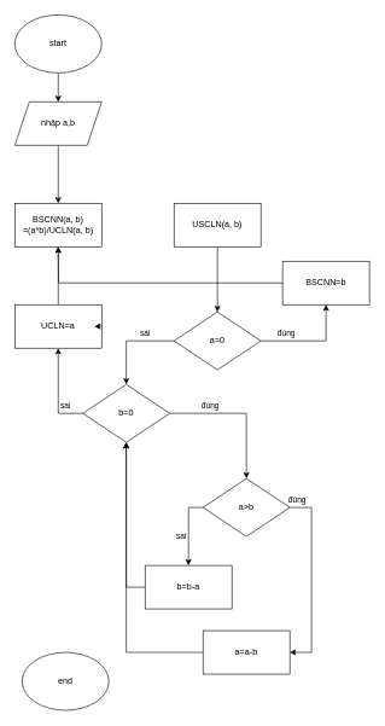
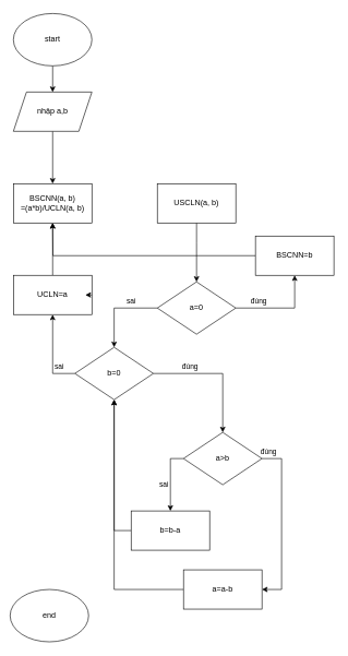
  <mxCell id="0" />
  <mxCell id="1" parent="0" />
  <mxCell id="2" value="" style="edgeStyle=orthogonalEdgeStyle;rounded=0;orthogonalLoop=1;jettySize=auto;html=1;" edge="1" parent="1" source="3" target="5"><mxGeometry relative="1" as="geometry" /></mxCell>
  <mxCell id="3" value="start" style="ellipse;whiteSpace=wrap;html=1;" vertex="1" parent="1"><mxGeometry x="20" y="20" width="120" height="80" as="geometry" /></mxCell>
  <mxCell id="4" value="" style="edgeStyle=orthogonalEdgeStyle;rounded=0;orthogonalLoop=1;jettySize=auto;html=1;" edge="1" parent="1" source="5" target="6"><mxGeometry relative="1" as="geometry" /></mxCell>
  <mxCell id="5" value="nhập a,b" style="shape=parallelogram;perimeter=parallelogramPerimeter;whiteSpace=wrap;html=1;fixedSize=1;" vertex="1" parent="1"><mxGeometry x="20" y="140" width="120" height="60" as="geometry" /></mxCell>
  <mxCell id="6" value="BSCNN(a, b)&lt;div&gt;=(a*b)/UCLN(a, b)&lt;/div&gt;" style="whiteSpace=wrap;html=1;" vertex="1" parent="1"><mxGeometry x="20" y="280" width="120" height="60" as="geometry" /></mxCell>
  <mxCell id="7" style="edgeStyle=orthogonalEdgeStyle;rounded=0;orthogonalLoop=1;jettySize=auto;html=1;exitX=0.5;exitY=1;exitDx=0;exitDy=0;entryX=0.5;entryY=0;entryDx=0;entryDy=0;" edge="1" parent="1" source="8" target="11"><mxGeometry relative="1" as="geometry"><Array as="points"><mxPoint x="300" y="370" /><mxPoint x="300" y="370" /></Array></mxGeometry></mxCell>
  <mxCell id="8" value="USCLN(a, b)" style="whiteSpace=wrap;html=1;" vertex="1" parent="1"><mxGeometry x="240" y="280" width="120" height="60" as="geometry" /></mxCell>
  <mxCell id="9" value="đúng" style="edgeStyle=orthogonalEdgeStyle;rounded=0;orthogonalLoop=1;jettySize=auto;html=1;" edge="1" parent="1" source="11" target="13"><mxGeometry x="-0.5" y="10" relative="1" as="geometry"><mxPoint as="offset" /></mxGeometry></mxCell>
  <mxCell id="10" value="sai" style="edgeStyle=orthogonalEdgeStyle;rounded=0;orthogonalLoop=1;jettySize=auto;html=1;" edge="1" parent="1" source="11" target="16"><mxGeometry x="-0.365" y="-10" relative="1" as="geometry"><mxPoint as="offset" /></mxGeometry></mxCell>
  <mxCell id="11" value="a=0" style="rhombus;whiteSpace=wrap;html=1;" vertex="1" parent="1"><mxGeometry x="240" y="430" width="120" height="80" as="geometry" /></mxCell>
  <mxCell id="12" style="edgeStyle=orthogonalEdgeStyle;rounded=0;orthogonalLoop=1;jettySize=auto;html=1;exitX=0;exitY=0.5;exitDx=0;exitDy=0;" edge="1" parent="1" source="13"><mxGeometry relative="1" as="geometry"><mxPoint x="80" y="340" as="targetPoint" /></mxGeometry></mxCell>
  <mxCell id="13" value="BSCNN=b" style="whiteSpace=wrap;html=1;" vertex="1" parent="1"><mxGeometry x="390" y="360" width="120" height="60" as="geometry" /></mxCell>
  <mxCell id="14" value="đúng" style="edgeStyle=orthogonalEdgeStyle;rounded=0;orthogonalLoop=1;jettySize=auto;html=1;" edge="1" parent="1" source="16" target="19"><mxGeometry x="-0.429" y="10" relative="1" as="geometry"><mxPoint as="offset" /></mxGeometry></mxCell>
  <mxCell id="15" value="sai" style="edgeStyle=orthogonalEdgeStyle;rounded=0;orthogonalLoop=1;jettySize=auto;html=1;" edge="1" parent="1" source="16" target="25"><mxGeometry x="-0.613" y="-10" relative="1" as="geometry"><Array as="points"><mxPoint x="80" y="570" /></Array><mxPoint as="offset" /></mxGeometry></mxCell>
  <mxCell id="16" value="b=0" style="rhombus;whiteSpace=wrap;html=1;" vertex="1" parent="1"><mxGeometry x="114" y="530" width="120" height="80" as="geometry" /></mxCell>
  <mxCell id="17" value="sai" style="edgeStyle=orthogonalEdgeStyle;rounded=0;orthogonalLoop=1;jettySize=auto;html=1;" edge="1" parent="1" source="19" target="21"><mxGeometry x="0.2" y="-10" relative="1" as="geometry"><Array as="points"><mxPoint x="260" y="700" /></Array><mxPoint as="offset" /></mxGeometry></mxCell>
  <mxCell id="18" value="đúng" style="edgeStyle=orthogonalEdgeStyle;rounded=0;orthogonalLoop=1;jettySize=auto;html=1;" edge="1" parent="1" source="19" target="23"><mxGeometry x="-0.923" y="10" relative="1" as="geometry"><Array as="points"><mxPoint x="430" y="700" /><mxPoint x="430" y="900" /></Array><mxPoint as="offset" /></mxGeometry></mxCell>
  <mxCell id="19" value="a&amp;gt;b" style="rhombus;whiteSpace=wrap;html=1;" vertex="1" parent="1"><mxGeometry x="280" y="660" width="120" height="80" as="geometry" /></mxCell>
  <mxCell id="20" style="edgeStyle=orthogonalEdgeStyle;rounded=0;orthogonalLoop=1;jettySize=auto;html=1;exitX=0;exitY=0.5;exitDx=0;exitDy=0;entryX=0.5;entryY=1;entryDx=0;entryDy=0;" edge="1" parent="1" source="21" target="16"><mxGeometry relative="1" as="geometry" /></mxCell>
  <mxCell id="21" value="b=b-a" style="whiteSpace=wrap;html=1;" vertex="1" parent="1"><mxGeometry x="200" y="780" width="120" height="60" as="geometry" /></mxCell>
  <mxCell id="22" style="edgeStyle=orthogonalEdgeStyle;rounded=0;orthogonalLoop=1;jettySize=auto;html=1;exitX=0;exitY=0.5;exitDx=0;exitDy=0;entryX=0.5;entryY=1;entryDx=0;entryDy=0;" edge="1" parent="1" source="23" target="16"><mxGeometry relative="1" as="geometry" /></mxCell>
  <mxCell id="23" value="a=a-b" style="whiteSpace=wrap;html=1;" vertex="1" parent="1"><mxGeometry x="280" y="870" width="120" height="60" as="geometry" /></mxCell>
  <mxCell id="24" style="edgeStyle=orthogonalEdgeStyle;rounded=0;orthogonalLoop=1;jettySize=auto;html=1;exitX=0.5;exitY=0;exitDx=0;exitDy=0;entryX=0.5;entryY=1;entryDx=0;entryDy=0;" edge="1" parent="1" source="25" target="6"><mxGeometry relative="1" as="geometry" /></mxCell>
  <mxCell id="25" value="UCLN=a" style="whiteSpace=wrap;html=1;" vertex="1" parent="1"><mxGeometry x="20" y="420" width="120" height="60" as="geometry" /></mxCell>
- <mxCell id="26" value="end" style="ellipse;whiteSpace=wrap;html=1;" vertex="1" parent="1"><mxGeometry x="30" y="900" width="120" height="80" as="geometry" /></mxCell>
+ <mxCell id="26" value="end" style="ellipse;whiteSpace=wrap;html=1;" vertex="1" parent="1"><mxGeometry x="15" y="900" width="120" height="80" as="geometry" /></mxCell>
  <mxCell id="27" style="edgeStyle=orthogonalEdgeStyle;rounded=0;orthogonalLoop=1;jettySize=auto;html=1;exitX=1;exitY=0.5;exitDx=0;exitDy=0;entryX=0.917;entryY=0.498;entryDx=0;entryDy=0;entryPerimeter=0;" edge="1" parent="1" source="25" target="25"><mxGeometry relative="1" as="geometry" /></mxCell>
